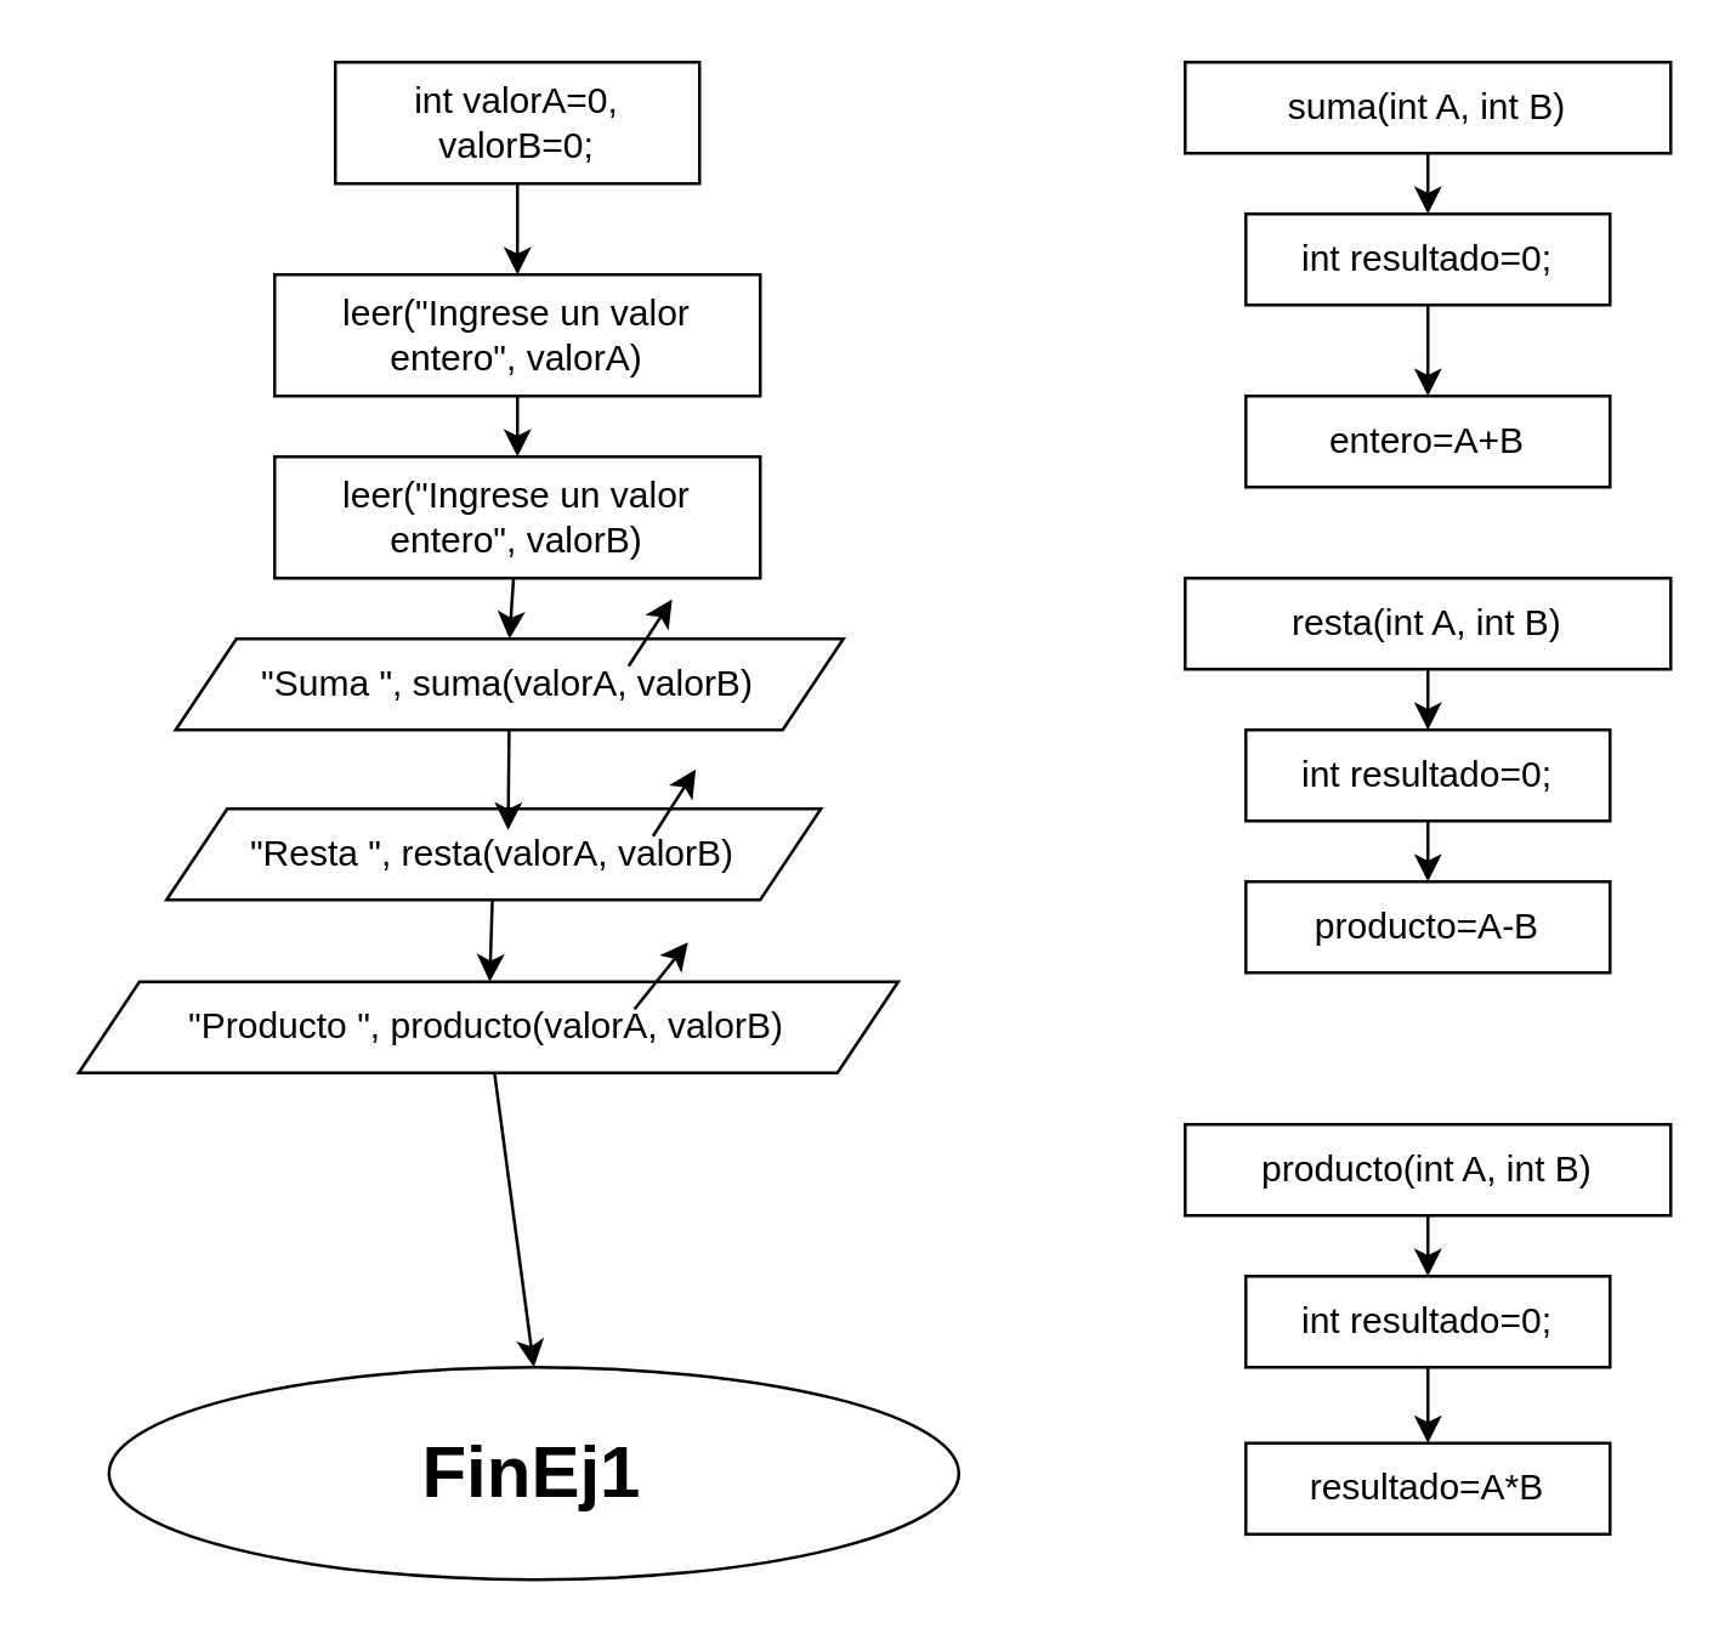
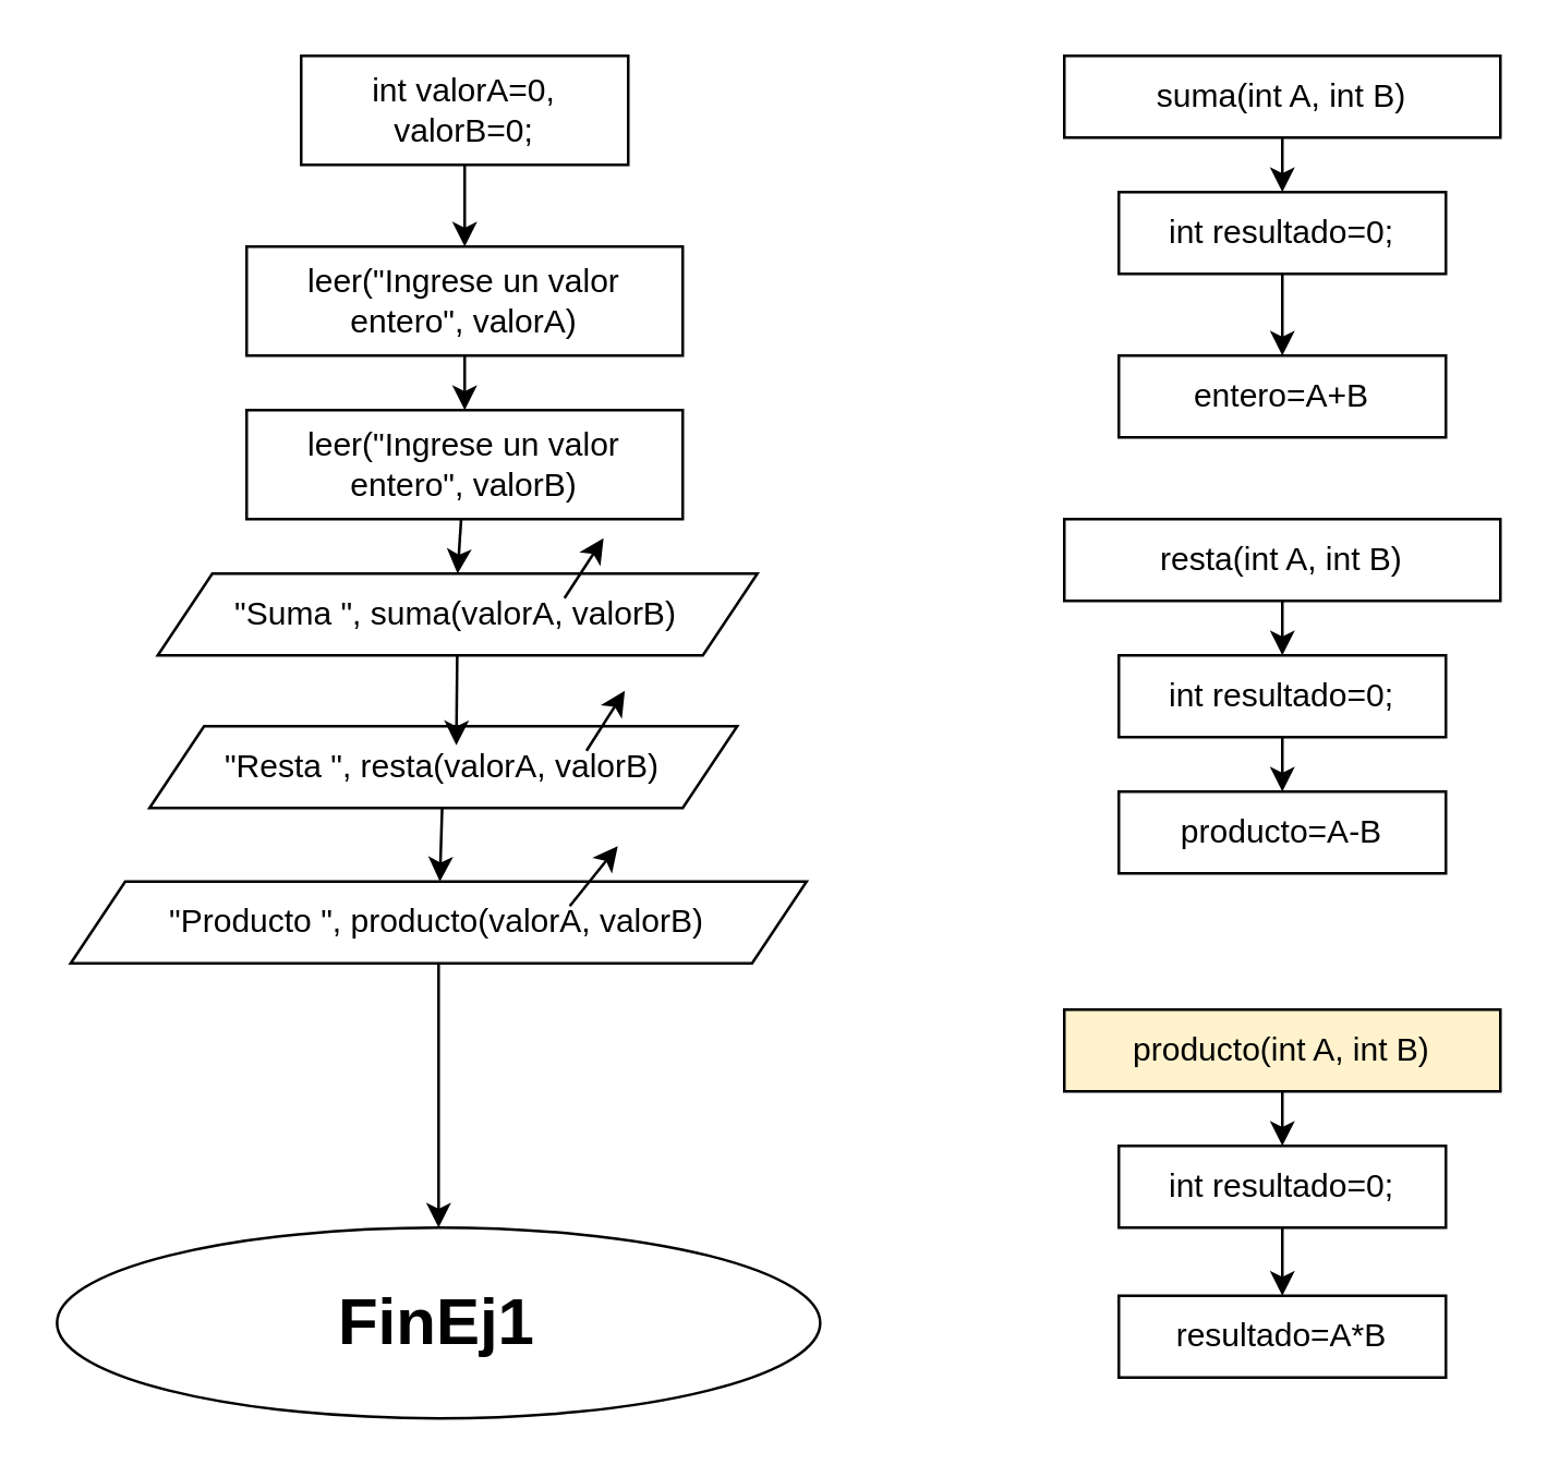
  <mxCell id="0" />
  <mxCell id="1" parent="0" />
  <mxCell id="2" style="edgeStyle=none;html=1;entryX=0.5;entryY=0;entryDx=0;entryDy=0;fontFamily=Helvetica;" parent="1" source="3" target="5" edge="1"><mxGeometry relative="1" as="geometry" /></mxCell>
  <mxCell id="3" value="int valorA=0, valorB=0;" style="rounded=0;whiteSpace=wrap;html=1;fontFamily=Helvetica;" parent="1" vertex="1"><mxGeometry x="110" y="20" width="120" height="40" as="geometry" /></mxCell>
  <mxCell id="4" style="edgeStyle=none;html=1;fontFamily=Helvetica;" parent="1" source="5" target="7" edge="1"><mxGeometry relative="1" as="geometry" /></mxCell>
  <mxCell id="5" value="leer(&quot;Ingrese un valor entero&quot;, valorA)" style="rounded=0;whiteSpace=wrap;html=1;fontFamily=Helvetica;" parent="1" vertex="1"><mxGeometry x="90" y="90" width="160" height="40" as="geometry" /></mxCell>
  <mxCell id="6" style="edgeStyle=none;html=1;entryX=0.5;entryY=0;entryDx=0;entryDy=0;fontFamily=Helvetica;" parent="1" source="7" target="9" edge="1"><mxGeometry relative="1" as="geometry" /></mxCell>
  <mxCell id="7" value="leer(&quot;Ingrese un valor entero&quot;, valorB)" style="rounded=0;whiteSpace=wrap;html=1;fontFamily=Helvetica;" parent="1" vertex="1"><mxGeometry x="90" y="150" width="160" height="40" as="geometry" /></mxCell>
  <mxCell id="8" value="" style="group;fontFamily=Helvetica;" parent="1" vertex="1" connectable="0"><mxGeometry x="110" y="197" width="220" height="43" as="geometry" /></mxCell>
  <mxCell id="9" value="&quot;Suma &quot;, suma(valorA, valorB)" style="shape=parallelogram;perimeter=parallelogramPerimeter;whiteSpace=wrap;html=1;fixedSize=1;fontFamily=Helvetica;" parent="8" vertex="1"><mxGeometry x="-52.609" y="13" width="220" height="30" as="geometry" /></mxCell>
  <mxCell id="10" value="" style="endArrow=classic;html=1;exitX=0.875;exitY=0.067;exitDx=0;exitDy=0;exitPerimeter=0;fontFamily=Helvetica;" parent="8" edge="1"><mxGeometry width="50" height="50" relative="1" as="geometry"><mxPoint x="96.609" y="22.01" as="sourcePoint" /><mxPoint x="110.957" as="targetPoint" /></mxGeometry></mxCell>
  <mxCell id="11" style="edgeStyle=none;html=1;fontFamily=Helvetica;" parent="1" source="12" target="34" edge="1"><mxGeometry relative="1" as="geometry" /></mxCell>
- <mxCell id="12" value="producto(int A, int B)" style="rounded=0;whiteSpace=wrap;html=1;fontFamily=Helvetica;" parent="1" vertex="1"><mxGeometry x="390" y="370" width="160" height="30" as="geometry" /></mxCell>
+ <mxCell id="12" value="producto(int A, int B)" style="rounded=0;whiteSpace=wrap;html=1;fontFamily=Helvetica;fillColor=#fff2cc;" parent="1" vertex="1"><mxGeometry x="390" y="370" width="160" height="30" as="geometry" /></mxCell>
  <mxCell id="13" value="" style="group;fontFamily=Helvetica;" parent="1" vertex="1" connectable="0"><mxGeometry x="120" y="253" width="150" height="43" as="geometry" /></mxCell>
  <mxCell id="14" value="&quot;Resta &quot;, resta(valorA, valorB)" style="shape=parallelogram;perimeter=parallelogramPerimeter;whiteSpace=wrap;html=1;fixedSize=1;fontFamily=Helvetica;" parent="13" vertex="1"><mxGeometry x="-65.625" y="13" width="215.625" height="30" as="geometry" /></mxCell>
  <mxCell id="15" value="" style="endArrow=classic;html=1;exitX=0.875;exitY=0.067;exitDx=0;exitDy=0;exitPerimeter=0;fontFamily=Helvetica;" parent="13" edge="1"><mxGeometry width="50" height="50" relative="1" as="geometry"><mxPoint x="94.688" y="22.01" as="sourcePoint" /><mxPoint x="108.75" as="targetPoint" /></mxGeometry></mxCell>
  <mxCell id="16" style="edgeStyle=none;html=1;entryX=0.522;entryY=0.233;entryDx=0;entryDy=0;entryPerimeter=0;fontFamily=Helvetica;" parent="1" source="9" target="14" edge="1"><mxGeometry relative="1" as="geometry" /></mxCell>
  <mxCell id="17" value="" style="group;fontFamily=Helvetica;" parent="1" vertex="1" connectable="0"><mxGeometry x="90" y="310" width="270" height="43" as="geometry" /></mxCell>
  <mxCell id="18" value="&quot;Producto &quot;, producto(valorA, valorB)" style="shape=parallelogram;perimeter=parallelogramPerimeter;whiteSpace=wrap;html=1;fixedSize=1;fontFamily=Helvetica;" parent="17" vertex="1"><mxGeometry x="-64.565" y="13" width="270.0" height="30" as="geometry" /></mxCell>
  <mxCell id="19" value="" style="endArrow=classic;html=1;exitX=0.875;exitY=0.067;exitDx=0;exitDy=0;exitPerimeter=0;fontFamily=Helvetica;" parent="17" edge="1"><mxGeometry width="50" height="50" relative="1" as="geometry"><mxPoint x="118.565" y="22.01" as="sourcePoint" /><mxPoint x="136.174" as="targetPoint" /></mxGeometry></mxCell>
  <mxCell id="20" style="edgeStyle=none;html=1;fontFamily=Helvetica;" parent="1" source="14" target="18" edge="1"><mxGeometry relative="1" as="geometry" /></mxCell>
  <mxCell id="21" style="edgeStyle=none;html=1;fontFamily=Helvetica;" parent="1" source="22" target="26" edge="1"><mxGeometry relative="1" as="geometry" /></mxCell>
  <mxCell id="22" value="&lt;span&gt;suma(int A, int B)&lt;/span&gt;" style="rounded=0;whiteSpace=wrap;html=1;fontFamily=Helvetica;" parent="1" vertex="1"><mxGeometry x="390" y="20" width="160" height="30" as="geometry" /></mxCell>
  <mxCell id="23" style="edgeStyle=none;html=1;fontFamily=Helvetica;" parent="1" source="24" target="31" edge="1"><mxGeometry relative="1" as="geometry" /></mxCell>
  <mxCell id="24" value="&lt;span&gt;resta(int A, int B)&lt;/span&gt;" style="rounded=0;whiteSpace=wrap;html=1;fontFamily=Helvetica;" parent="1" vertex="1"><mxGeometry x="390" y="190" width="160" height="30" as="geometry" /></mxCell>
  <mxCell id="25" style="edgeStyle=none;html=1;fontFamily=Helvetica;" parent="1" source="26" target="27" edge="1"><mxGeometry relative="1" as="geometry" /></mxCell>
  <mxCell id="26" value="int resultado=0;" style="rounded=0;whiteSpace=wrap;html=1;fontFamily=Helvetica;" parent="1" vertex="1"><mxGeometry x="410" y="70" width="120" height="30" as="geometry" /></mxCell>
  <mxCell id="27" value="entero=A+B" style="rounded=0;whiteSpace=wrap;html=1;fontFamily=Helvetica;" parent="1" vertex="1"><mxGeometry x="410" y="130" width="120" height="30" as="geometry" /></mxCell>
- <mxCell id="28" value="&lt;h1&gt;FinEj1&lt;/h1&gt;" style="ellipse;whiteSpace=wrap;html=1;fontFamily=Helvetica;" parent="1" vertex="1"><mxGeometry x="35.43" y="450" width="280" height="70" as="geometry" /></mxCell>
+ <mxCell id="28" value="&lt;h1&gt;FinEj1&lt;/h1&gt;" style="ellipse;whiteSpace=wrap;html=1;fontFamily=Helvetica;" parent="1" vertex="1"><mxGeometry x="20.43" y="450" width="280" height="70" as="geometry" /></mxCell>
  <mxCell id="29" style="edgeStyle=none;html=1;entryX=0.5;entryY=0;entryDx=0;entryDy=0;fontFamily=Helvetica;" parent="1" source="18" target="28" edge="1"><mxGeometry relative="1" as="geometry" /></mxCell>
  <mxCell id="30" style="edgeStyle=none;html=1;fontFamily=Helvetica;" parent="1" source="31" target="32" edge="1"><mxGeometry relative="1" as="geometry" /></mxCell>
  <mxCell id="31" value="int resultado=0;" style="rounded=0;whiteSpace=wrap;html=1;fontFamily=Helvetica;" parent="1" vertex="1"><mxGeometry x="410" y="240" width="120" height="30" as="geometry" /></mxCell>
  <mxCell id="32" value="producto=A-B" style="rounded=0;whiteSpace=wrap;html=1;fontFamily=Helvetica;" parent="1" vertex="1"><mxGeometry x="410" y="290" width="120" height="30" as="geometry" /></mxCell>
  <mxCell id="33" style="edgeStyle=none;html=1;fontFamily=Helvetica;" parent="1" source="34" target="35" edge="1"><mxGeometry relative="1" as="geometry" /></mxCell>
  <mxCell id="34" value="int resultado=0;" style="rounded=0;whiteSpace=wrap;html=1;fontFamily=Helvetica;" parent="1" vertex="1"><mxGeometry x="410" y="420" width="120" height="30" as="geometry" /></mxCell>
  <mxCell id="35" value="resultado=A*B" style="rounded=0;whiteSpace=wrap;html=1;fontFamily=Helvetica;" parent="1" vertex="1"><mxGeometry x="410" y="475" width="120" height="30" as="geometry" /></mxCell>
